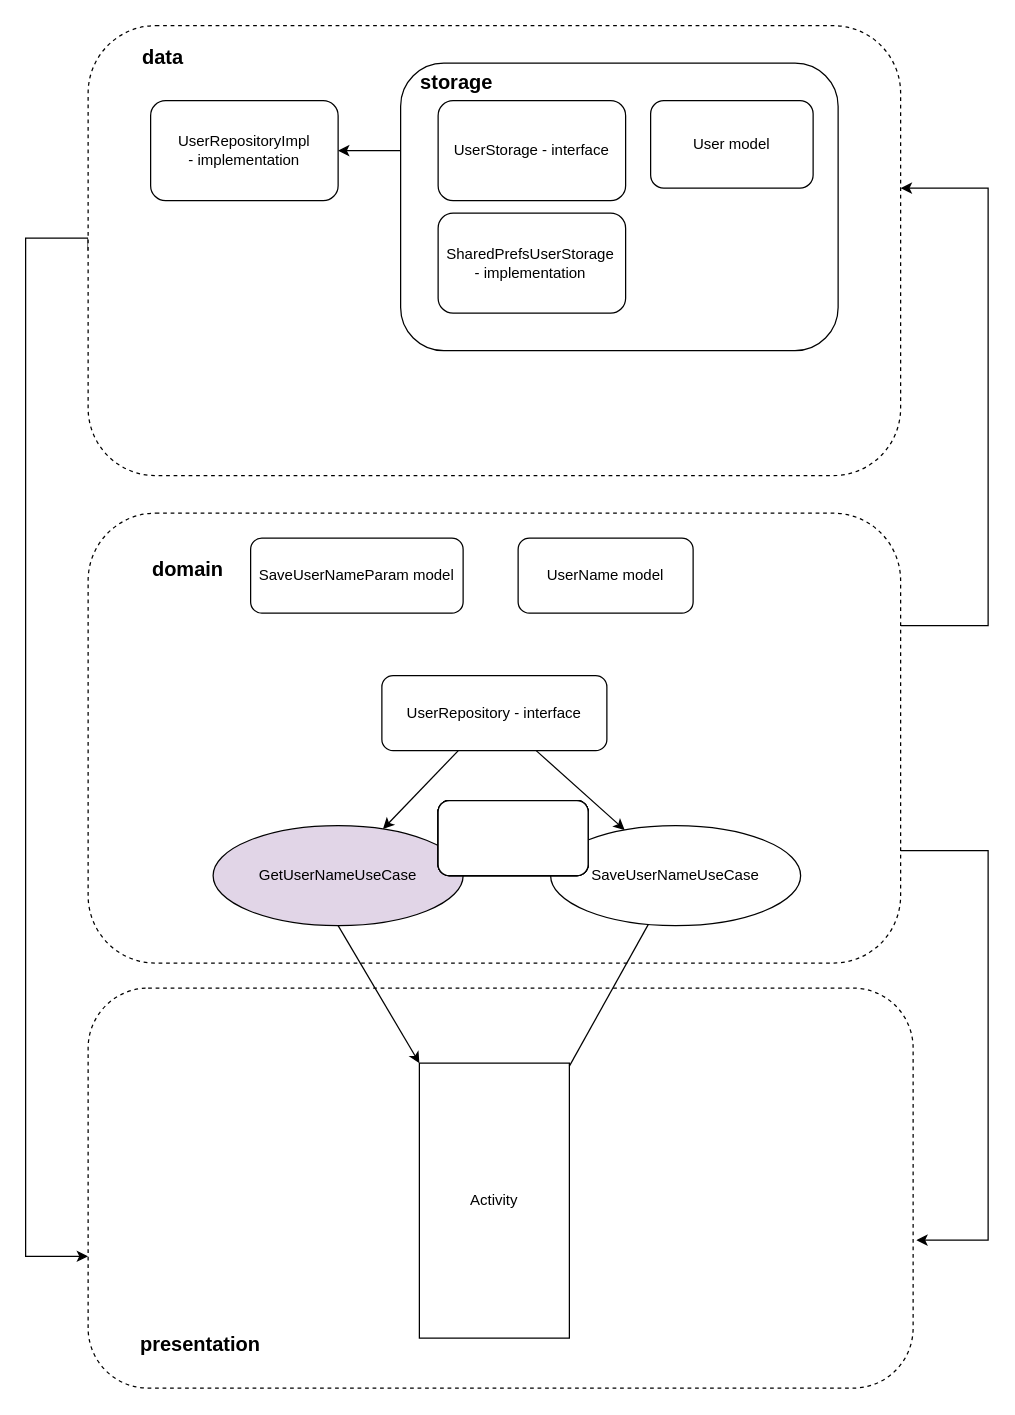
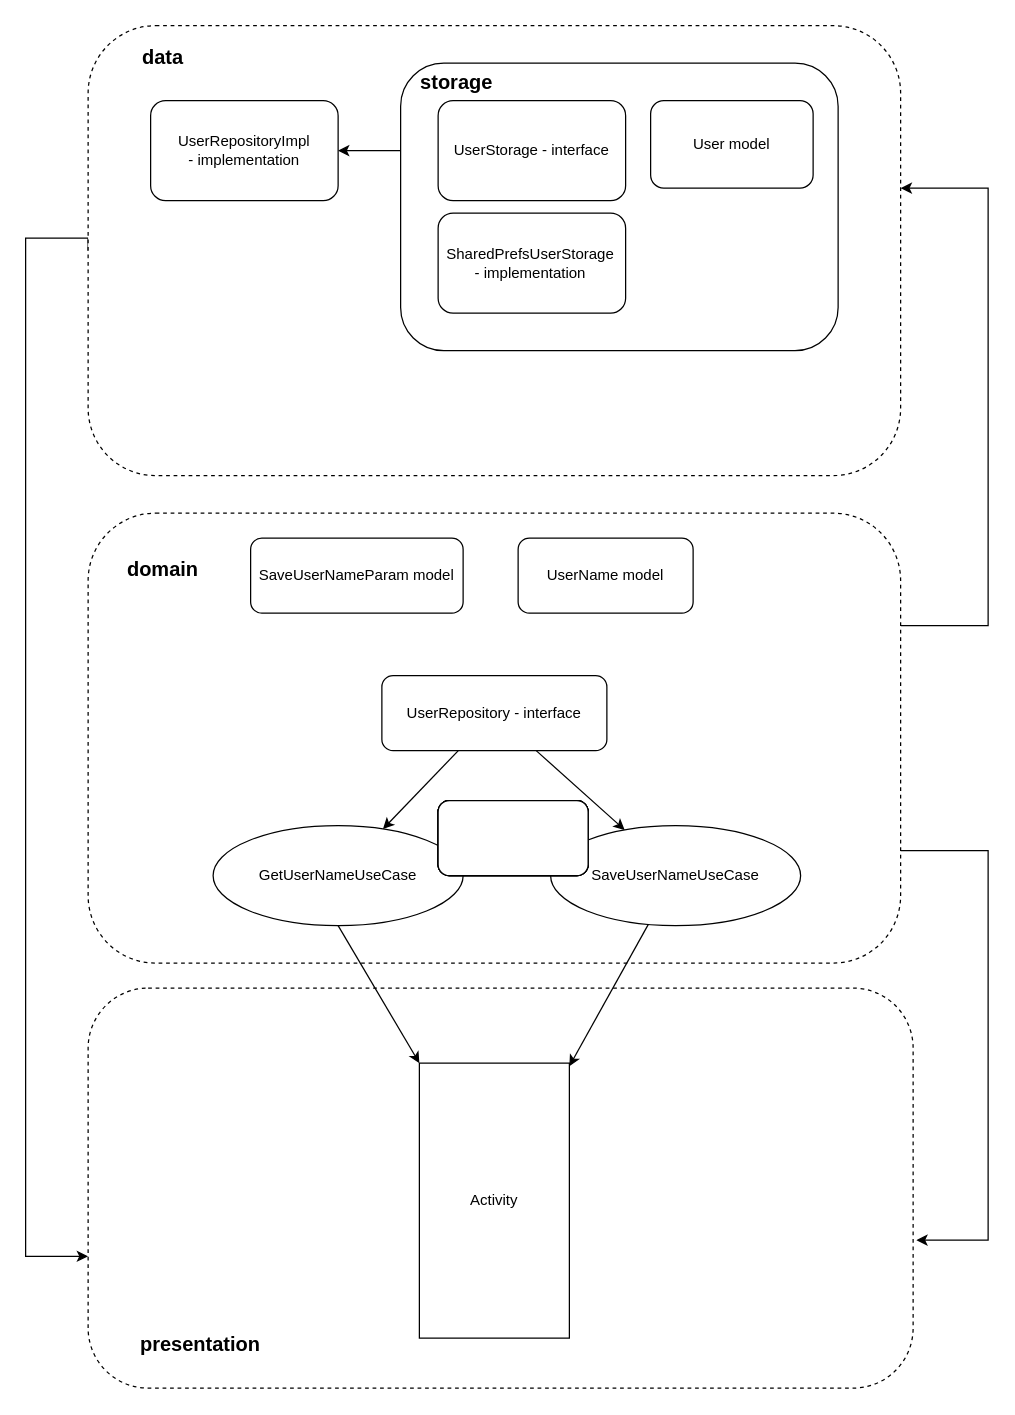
  <mxCell id="0" />
  <mxCell id="1" parent="0" />
  <mxCell id="2" value="" style="rounded=1;whiteSpace=wrap;html=1;dashed=1;align=center;labelPosition=center;verticalLabelPosition=middle;verticalAlign=middle;" parent="1" vertex="1"><mxGeometry x="70" y="790" width="660" height="320" as="geometry" /></mxCell>
  <mxCell id="3" value="Activity" style="rounded=0;whiteSpace=wrap;html=1;" parent="1" vertex="1"><mxGeometry x="335" y="850" width="120" height="220" as="geometry" /></mxCell>
  <mxCell id="4" style="edgeStyle=orthogonalEdgeStyle;rounded=0;orthogonalLoop=1;jettySize=auto;html=1;exitX=1;exitY=0.25;exitDx=0;exitDy=0;" parent="1" source="5" edge="1"><mxGeometry relative="1" as="geometry"><mxPoint x="720.143" y="150" as="targetPoint" /><Array as="points"><mxPoint x="790" y="500" /><mxPoint x="790" y="150" /></Array></mxGeometry></mxCell>
  <mxCell id="5" value="" style="rounded=1;whiteSpace=wrap;html=1;dashed=1;" parent="1" vertex="1"><mxGeometry x="70" y="410" width="650" height="360" as="geometry" /></mxCell>
- <mxCell id="6" value="GetUserNameUseCase" style="ellipse;whiteSpace=wrap;html=1;fillColor=#e1d5e7;" parent="1" vertex="1"><mxGeometry x="170" y="660" width="200" height="80" as="geometry" /></mxCell>
+ <mxCell id="6" value="GetUserNameUseCase" style="ellipse;whiteSpace=wrap;html=1;" parent="1" vertex="1"><mxGeometry x="170" y="660" width="200" height="80" as="geometry" /></mxCell>
  <mxCell id="7" value="SaveUserNameUseCase" style="ellipse;whiteSpace=wrap;html=1;" parent="1" vertex="1"><mxGeometry x="440" y="660" width="200" height="80" as="geometry" /></mxCell>
  <mxCell id="8" value="" style="endArrow=classic;html=1;rounded=0;entryX=0;entryY=0;entryDx=0;entryDy=0;exitX=0.5;exitY=1;exitDx=0;exitDy=0;" parent="1" source="6" target="3" edge="1"><mxGeometry width="50" height="50" relative="1" as="geometry"><mxPoint x="259.96" y="755" as="sourcePoint" /><mxPoint x="330" y="855.04" as="targetPoint" /><Array as="points" /></mxGeometry></mxCell>
- <mxCell id="9" value="" style="endArrow=none;html=1;rounded=0;" parent="1" source="7" target="3" edge="1"><mxGeometry width="50" height="50" relative="1" as="geometry"><mxPoint x="390" y="700" as="sourcePoint" /><mxPoint x="440" y="650" as="targetPoint" /></mxGeometry></mxCell>
+ <mxCell id="9" value="" style="endArrow=classic;html=1;rounded=0;" parent="1" source="7" target="3" edge="1"><mxGeometry width="50" height="50" relative="1" as="geometry"><mxPoint x="390" y="700" as="sourcePoint" /><mxPoint x="440" y="650" as="targetPoint" /></mxGeometry></mxCell>
  <mxCell id="10" value="&lt;b&gt;&lt;font style=&quot;font-size: 16px;&quot;&gt;presentation&lt;/font&gt;&lt;/b&gt;" style="text;html=1;strokeColor=none;fillColor=none;align=center;verticalAlign=middle;whiteSpace=wrap;rounded=0;" parent="1" vertex="1"><mxGeometry x="130" y="1060" width="60" height="30" as="geometry" /></mxCell>
- <mxCell id="11" value="&lt;b&gt;&lt;font style=&quot;font-size: 16px;&quot;&gt;domain&lt;/font&gt;&lt;/b&gt;" style="text;html=1;strokeColor=none;fillColor=none;align=center;verticalAlign=middle;whiteSpace=wrap;rounded=0;" parent="1" vertex="1"><mxGeometry x="120" y="440" width="60" height="30" as="geometry" /></mxCell>
+ <mxCell id="11" value="&lt;b&gt;&lt;font style=&quot;font-size: 16px;&quot;&gt;domain&lt;/font&gt;&lt;/b&gt;" style="text;html=1;strokeColor=none;fillColor=none;align=center;verticalAlign=middle;whiteSpace=wrap;rounded=0;" parent="1" vertex="1"><mxGeometry x="100" y="440" width="60" height="30" as="geometry" /></mxCell>
  <mxCell id="12" style="edgeStyle=orthogonalEdgeStyle;rounded=0;orthogonalLoop=1;jettySize=auto;html=1;exitX=0;exitY=0.5;exitDx=0;exitDy=0;" parent="1" source="13" edge="1"><mxGeometry relative="1" as="geometry"><mxPoint x="69.857" y="1004.571" as="targetPoint" /><Array as="points"><mxPoint x="20" y="190" /><mxPoint x="20" y="1005" /></Array></mxGeometry></mxCell>
  <mxCell id="13" value="" style="rounded=1;whiteSpace=wrap;html=1;dashed=1;" parent="1" vertex="1"><mxGeometry x="70" y="20" width="650" height="360" as="geometry" /></mxCell>
  <mxCell id="14" value="&lt;b&gt;&lt;font style=&quot;font-size: 16px;&quot;&gt;data&lt;/font&gt;&lt;/b&gt;" style="text;html=1;strokeColor=none;fillColor=none;align=center;verticalAlign=middle;whiteSpace=wrap;rounded=0;" parent="1" vertex="1"><mxGeometry x="100" y="30" width="60" height="30" as="geometry" /></mxCell>
  <mxCell id="15" value="" style="rounded=1;whiteSpace=wrap;html=1;" parent="1" vertex="1"><mxGeometry x="120" y="80" width="150" height="80" as="geometry" /></mxCell>
  <mxCell id="16" value="UserRepositoryImpl - implementation" style="text;html=1;strokeColor=none;fillColor=none;align=center;verticalAlign=middle;whiteSpace=wrap;rounded=0;" parent="1" vertex="1"><mxGeometry x="165" y="105" width="60" height="30" as="geometry" /></mxCell>
  <mxCell id="17" value="" style="rounded=1;whiteSpace=wrap;html=1;" parent="1" vertex="1"><mxGeometry x="200" y="430" width="170" height="60" as="geometry" /></mxCell>
  <mxCell id="18" value="SaveUserNameParam model" style="text;html=1;strokeColor=none;fillColor=none;align=center;verticalAlign=middle;whiteSpace=wrap;rounded=0;" parent="1" vertex="1"><mxGeometry x="205" y="445" width="160" height="30" as="geometry" /></mxCell>
  <mxCell id="19" value="" style="rounded=1;whiteSpace=wrap;html=1;" parent="1" vertex="1"><mxGeometry x="414" y="430" width="140" height="60" as="geometry" /></mxCell>
  <mxCell id="20" value="UserName model" style="text;html=1;strokeColor=none;fillColor=none;align=center;verticalAlign=middle;whiteSpace=wrap;rounded=0;" parent="1" vertex="1"><mxGeometry x="424" y="445" width="120" height="30" as="geometry" /></mxCell>
  <mxCell id="21" value="" style="rounded=1;whiteSpace=wrap;html=1;" parent="1" vertex="1"><mxGeometry x="305" y="540" width="180" height="60" as="geometry" /></mxCell>
  <mxCell id="22" value="UserRepository - interface" style="text;html=1;strokeColor=none;fillColor=none;align=center;verticalAlign=middle;whiteSpace=wrap;rounded=0;" parent="1" vertex="1"><mxGeometry x="320" y="555" width="150" height="30" as="geometry" /></mxCell>
  <mxCell id="23" value="" style="endArrow=classic;html=1;rounded=0;" parent="1" source="21" target="7" edge="1"><mxGeometry width="50" height="50" relative="1" as="geometry"><mxPoint x="380" y="660" as="sourcePoint" /><mxPoint x="430" y="610" as="targetPoint" /></mxGeometry></mxCell>
  <mxCell id="24" value="" style="endArrow=classic;html=1;rounded=0;" parent="1" source="21" target="6" edge="1"><mxGeometry width="50" height="50" relative="1" as="geometry"><mxPoint x="300" y="650" as="sourcePoint" /><mxPoint x="350" y="600" as="targetPoint" /></mxGeometry></mxCell>
  <mxCell id="25" style="edgeStyle=orthogonalEdgeStyle;rounded=0;orthogonalLoop=1;jettySize=auto;html=1;exitX=1;exitY=0.75;exitDx=0;exitDy=0;entryX=1.004;entryY=0.63;entryDx=0;entryDy=0;entryPerimeter=0;" parent="1" source="5" target="2" edge="1"><mxGeometry relative="1" as="geometry"><Array as="points"><mxPoint x="790" y="680" /><mxPoint x="790" y="992" /></Array></mxGeometry></mxCell>
  <mxCell id="26" value="" style="rounded=1;whiteSpace=wrap;html=1;" vertex="1" parent="1"><mxGeometry x="350" y="640" width="120" height="60" as="geometry" /></mxCell>
  <mxCell id="27" value="" style="rounded=1;whiteSpace=wrap;html=1;" vertex="1" parent="1"><mxGeometry x="350" y="640" width="120" height="60" as="geometry" /></mxCell>
  <mxCell id="28" value="" style="rounded=1;whiteSpace=wrap;html=1;" vertex="1" parent="1"><mxGeometry x="350" y="640" width="120" height="60" as="geometry" /></mxCell>
  <mxCell id="29" value="" style="rounded=1;whiteSpace=wrap;html=1;" vertex="1" parent="1"><mxGeometry x="350" y="640" width="120" height="60" as="geometry" /></mxCell>
  <mxCell id="30" value="" style="rounded=1;whiteSpace=wrap;html=1;" vertex="1" parent="1"><mxGeometry x="350" y="640" width="120" height="60" as="geometry" /></mxCell>
  <mxCell id="31" style="edgeStyle=orthogonalEdgeStyle;rounded=0;orthogonalLoop=1;jettySize=auto;html=1;entryX=1;entryY=0.5;entryDx=0;entryDy=0;" edge="1" parent="1" source="33" target="15"><mxGeometry relative="1" as="geometry" /></mxCell>
  <mxCell id="32" value="" style="rounded=1;whiteSpace=wrap;html=1;" vertex="1" parent="1"><mxGeometry x="320" y="50" width="350" height="230" as="geometry" /></mxCell>
  <mxCell id="33" value="" style="rounded=1;whiteSpace=wrap;html=1;" vertex="1" parent="1"><mxGeometry x="350" y="80" width="150" height="80" as="geometry" /></mxCell>
  <mxCell id="34" value="UserStorage - interface" style="text;html=1;strokeColor=none;fillColor=none;align=center;verticalAlign=middle;whiteSpace=wrap;rounded=0;" vertex="1" parent="1"><mxGeometry x="360" y="105" width="130" height="30" as="geometry" /></mxCell>
  <mxCell id="35" value="" style="rounded=1;whiteSpace=wrap;html=1;" vertex="1" parent="1"><mxGeometry x="350" width="150" height="80" as="geometry" y="170" /></mxCell>
  <mxCell id="36" value="SharedPrefsUserStorage - implementation" style="text;html=1;strokeColor=none;fillColor=none;align=center;verticalAlign=middle;whiteSpace=wrap;rounded=0;" vertex="1" parent="1"><mxGeometry x="394" y="195" width="60" height="30" as="geometry" /></mxCell>
  <mxCell id="37" value="" style="rounded=1;whiteSpace=wrap;html=1;" vertex="1" parent="1"><mxGeometry x="520" y="80" width="130" height="70" as="geometry" /></mxCell>
  <mxCell id="38" value="User model" style="text;html=1;strokeColor=none;fillColor=none;align=center;verticalAlign=middle;whiteSpace=wrap;rounded=0;" vertex="1" parent="1"><mxGeometry x="540" y="100" width="90" height="30" as="geometry" /></mxCell>
  <mxCell id="39" value="&lt;b&gt;&lt;font style=&quot;font-size: 16px;&quot;&gt;storage&lt;/font&gt;&lt;/b&gt;" style="text;html=1;strokeColor=none;fillColor=none;align=center;verticalAlign=middle;whiteSpace=wrap;rounded=0;" vertex="1" parent="1"><mxGeometry x="335" y="50" width="60" height="30" as="geometry" /></mxCell>
